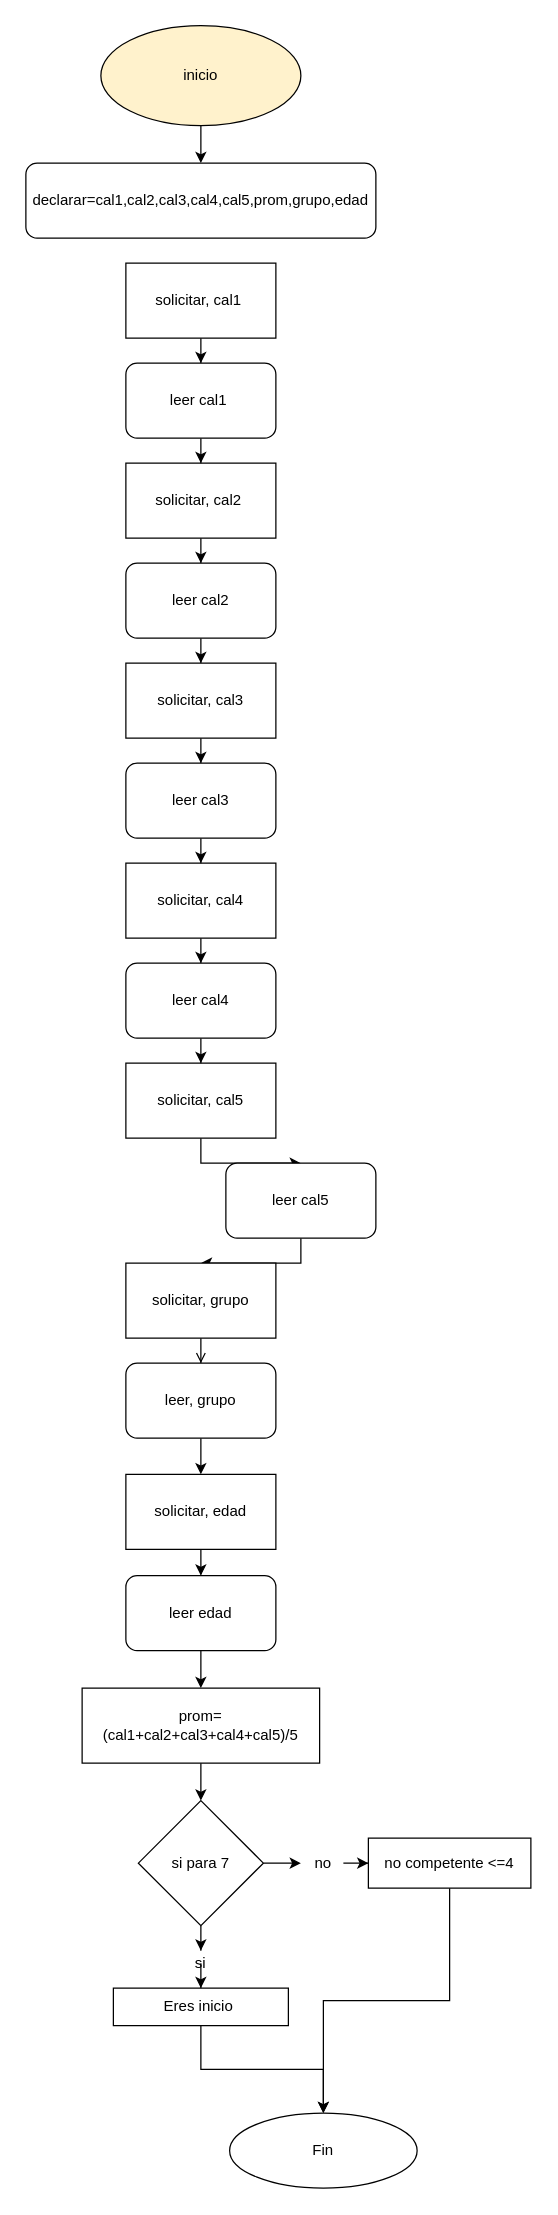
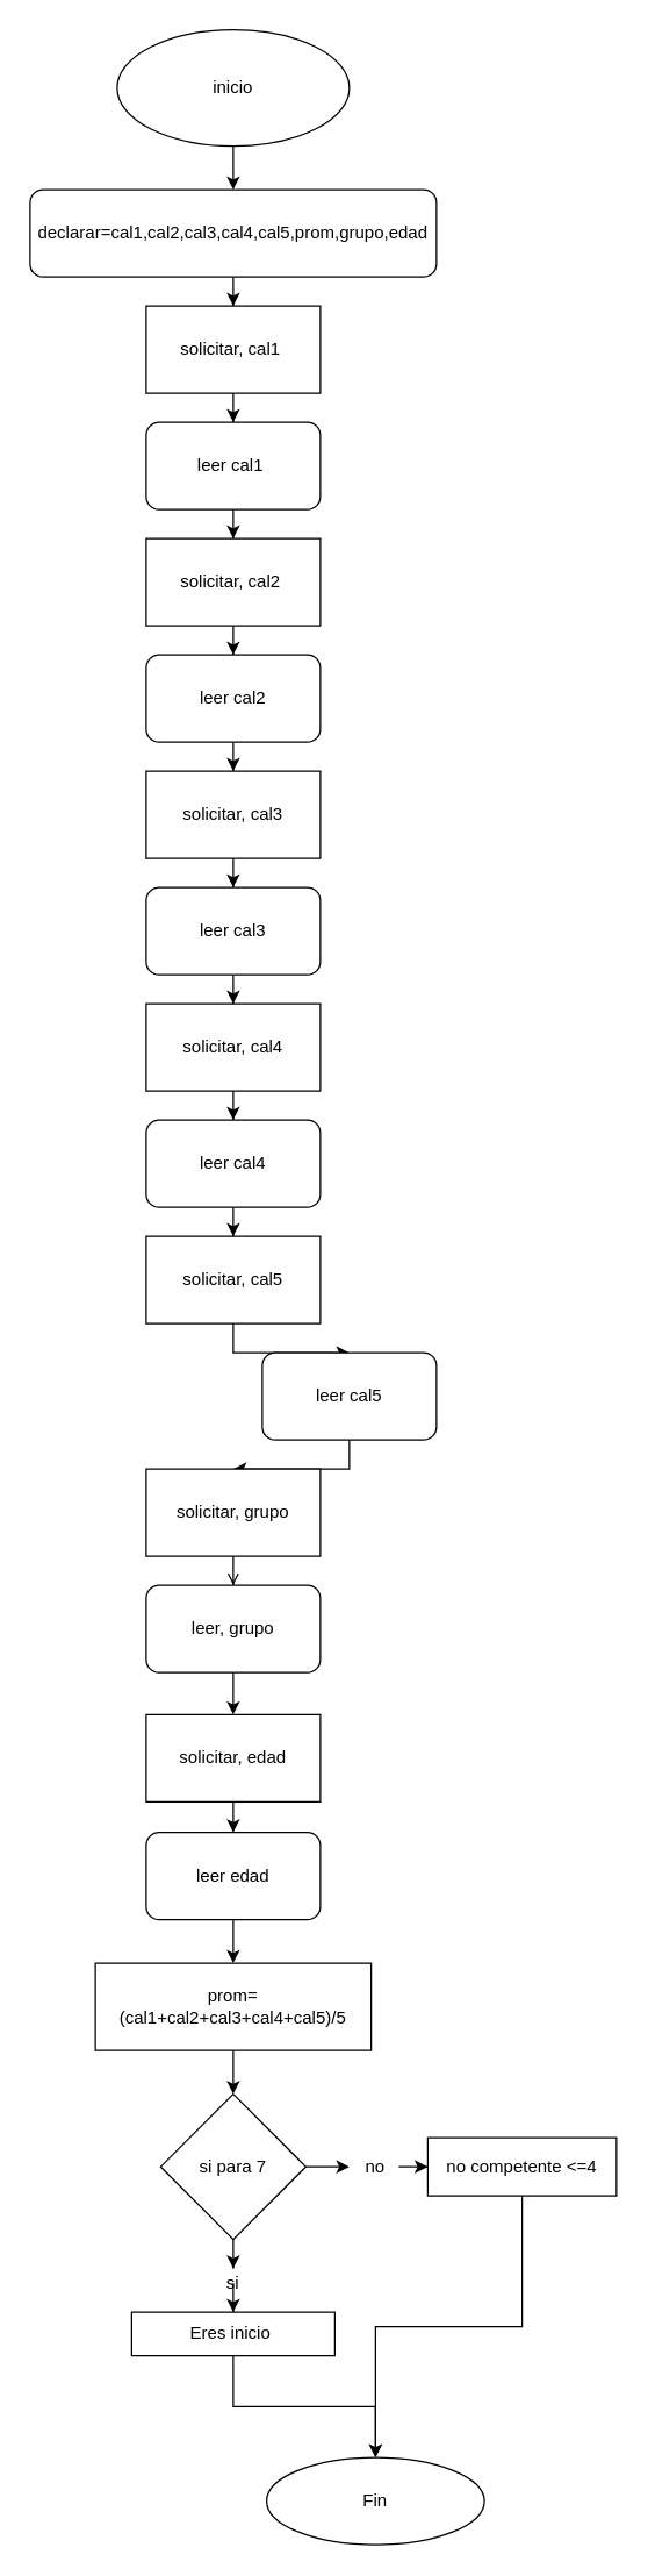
  <mxCell id="0" />
  <mxCell id="1" parent="0" />
  <mxCell id="2" value="" style="edgeStyle=orthogonalEdgeStyle;rounded=0;orthogonalLoop=1;jettySize=auto;html=1;" edge="1" parent="1" source="3" target="5"><mxGeometry relative="1" as="geometry" /></mxCell>
- <mxCell id="3" value="inicio" style="ellipse;whiteSpace=wrap;html=1;fillColor=#fff2cc;" vertex="1" parent="1"><mxGeometry x="80" y="20" width="160" height="80" as="geometry" /></mxCell>
+ <mxCell id="3" value="inicio" style="ellipse;whiteSpace=wrap;html=1;" vertex="1" parent="1"><mxGeometry x="80" y="20" width="160" height="80" as="geometry" /></mxCell>
+ <mxCell id="4" value="" style="edgeStyle=orthogonalEdgeStyle;rounded=0;orthogonalLoop=1;jettySize=auto;html=1;" edge="1" parent="1" source="5" target="7"><mxGeometry relative="1" as="geometry" /></mxCell>
  <mxCell id="5" value="declarar=cal1,cal2,cal3,cal4,cal5,prom,grupo,edad" style="rounded=1;whiteSpace=wrap;html=1;" vertex="1" parent="1"><mxGeometry x="20" y="130" width="280" height="60" as="geometry" /></mxCell>
  <mxCell id="6" value="" style="edgeStyle=orthogonalEdgeStyle;rounded=0;orthogonalLoop=1;jettySize=auto;html=1;" edge="1" parent="1" source="7" target="11"><mxGeometry relative="1" as="geometry" /></mxCell>
  <mxCell id="7" value="solicitar, cal1&amp;nbsp;" style="rounded=0;whiteSpace=wrap;html=1;" vertex="1" parent="1"><mxGeometry x="100" y="210" width="120" height="60" as="geometry" /></mxCell>
  <mxCell id="8" value="" style="edgeStyle=orthogonalEdgeStyle;rounded=0;orthogonalLoop=1;jettySize=auto;html=1;" edge="1" parent="1" source="9" target="13"><mxGeometry relative="1" as="geometry" /></mxCell>
  <mxCell id="9" value="solicitar, cal2&amp;nbsp;" style="rounded=0;whiteSpace=wrap;html=1;" vertex="1" parent="1"><mxGeometry x="100" y="370" width="120" height="60" as="geometry" /></mxCell>
  <mxCell id="10" value="" style="edgeStyle=orthogonalEdgeStyle;rounded=0;orthogonalLoop=1;jettySize=auto;html=1;" edge="1" parent="1" source="11" target="9"><mxGeometry relative="1" as="geometry" /></mxCell>
  <mxCell id="11" value="leer cal1&amp;nbsp;" style="rounded=1;whiteSpace=wrap;html=1;" vertex="1" parent="1"><mxGeometry x="100" y="290" width="120" height="60" as="geometry" /></mxCell>
  <mxCell id="12" value="" style="edgeStyle=orthogonalEdgeStyle;rounded=0;orthogonalLoop=1;jettySize=auto;html=1;" edge="1" parent="1" source="13" target="19"><mxGeometry relative="1" as="geometry" /></mxCell>
  <mxCell id="13" value="leer cal2" style="rounded=1;whiteSpace=wrap;html=1;" vertex="1" parent="1"><mxGeometry x="100" y="450" width="120" height="60" as="geometry" /></mxCell>
  <mxCell id="14" value="" style="edgeStyle=orthogonalEdgeStyle;rounded=0;orthogonalLoop=1;jettySize=auto;html=1;" edge="1" parent="1" source="15" target="21"><mxGeometry relative="1" as="geometry" /></mxCell>
  <mxCell id="15" value="solicitar, cal5" style="rounded=0;whiteSpace=wrap;html=1;" vertex="1" parent="1"><mxGeometry x="100" y="850" width="120" height="60" as="geometry" /></mxCell>
  <mxCell id="16" value="" style="edgeStyle=orthogonalEdgeStyle;rounded=0;orthogonalLoop=1;jettySize=auto;html=1;" edge="1" parent="1" source="17" target="23"><mxGeometry relative="1" as="geometry" /></mxCell>
  <mxCell id="17" value="solicitar, cal4" style="rounded=0;whiteSpace=wrap;html=1;" vertex="1" parent="1"><mxGeometry x="100" y="690" width="120" height="60" as="geometry" /></mxCell>
  <mxCell id="18" value="" style="edgeStyle=orthogonalEdgeStyle;rounded=0;orthogonalLoop=1;jettySize=auto;html=1;" edge="1" parent="1" source="19" target="25"><mxGeometry relative="1" as="geometry" /></mxCell>
  <mxCell id="19" value="solicitar, cal3" style="rounded=0;whiteSpace=wrap;html=1;" vertex="1" parent="1"><mxGeometry x="100" y="530" width="120" height="60" as="geometry" /></mxCell>
  <mxCell id="20" value="" style="edgeStyle=orthogonalEdgeStyle;rounded=0;orthogonalLoop=1;jettySize=auto;html=1;" edge="1" parent="1" source="21" target="27"><mxGeometry relative="1" as="geometry" /></mxCell>
  <mxCell id="21" value="leer cal5" style="rounded=1;whiteSpace=wrap;html=1;" vertex="1" parent="1"><mxGeometry x="180" y="930" width="120" height="60" as="geometry" /></mxCell>
  <mxCell id="22" value="" style="edgeStyle=orthogonalEdgeStyle;rounded=0;orthogonalLoop=1;jettySize=auto;html=1;" edge="1" parent="1" source="23" target="15"><mxGeometry relative="1" as="geometry" /></mxCell>
  <mxCell id="23" value="leer cal4" style="rounded=1;whiteSpace=wrap;html=1;" vertex="1" parent="1"><mxGeometry x="100" y="770" width="120" height="60" as="geometry" /></mxCell>
  <mxCell id="24" value="" style="edgeStyle=orthogonalEdgeStyle;rounded=0;orthogonalLoop=1;jettySize=auto;html=1;" edge="1" parent="1" source="25" target="17"><mxGeometry relative="1" as="geometry" /></mxCell>
  <mxCell id="25" value="leer cal3" style="rounded=1;whiteSpace=wrap;html=1;" vertex="1" parent="1"><mxGeometry x="100" y="610" width="120" height="60" as="geometry" /></mxCell>
  <mxCell id="26" value="" style="edgeStyle=orthogonalEdgeStyle;rounded=0;orthogonalLoop=1;jettySize=auto;html=1;endArrow=open;" edge="1" parent="1" source="27" target="35"><mxGeometry relative="1" as="geometry" /></mxCell>
  <mxCell id="27" value="solicitar, grupo" style="rounded=0;whiteSpace=wrap;html=1;" vertex="1" parent="1"><mxGeometry x="100" y="1010" width="120" height="60" as="geometry" /></mxCell>
  <mxCell id="28" value="" style="edgeStyle=orthogonalEdgeStyle;rounded=0;orthogonalLoop=1;jettySize=auto;html=1;" edge="1" parent="1" source="29" target="33"><mxGeometry relative="1" as="geometry" /></mxCell>
  <mxCell id="29" value="solicitar, edad" style="rounded=0;whiteSpace=wrap;html=1;" vertex="1" parent="1"><mxGeometry x="100" y="1179" width="120" height="60" as="geometry" /></mxCell>
  <mxCell id="30" value="" style="edgeStyle=orthogonalEdgeStyle;rounded=0;orthogonalLoop=1;jettySize=auto;html=1;" edge="1" parent="1" source="31" target="38"><mxGeometry relative="1" as="geometry" /></mxCell>
  <mxCell id="31" value="prom=(cal1+cal2+cal3+cal4+cal5)/5" style="rounded=0;whiteSpace=wrap;html=1;" vertex="1" parent="1"><mxGeometry x="65" y="1350" width="190" height="60" as="geometry" /></mxCell>
  <mxCell id="32" value="" style="edgeStyle=orthogonalEdgeStyle;rounded=0;orthogonalLoop=1;jettySize=auto;html=1;" edge="1" parent="1" source="33" target="31"><mxGeometry relative="1" as="geometry" /></mxCell>
  <mxCell id="33" value="leer edad" style="rounded=1;whiteSpace=wrap;html=1;" vertex="1" parent="1"><mxGeometry x="100" y="1260" width="120" height="60" as="geometry" /></mxCell>
  <mxCell id="34" value="" style="edgeStyle=orthogonalEdgeStyle;rounded=0;orthogonalLoop=1;jettySize=auto;html=1;" edge="1" parent="1" source="35" target="29"><mxGeometry relative="1" as="geometry" /></mxCell>
  <mxCell id="35" value="leer, grupo" style="rounded=1;whiteSpace=wrap;html=1;" vertex="1" parent="1"><mxGeometry x="100" y="1090" width="120" height="60" as="geometry" /></mxCell>
  <mxCell id="36" value="" style="edgeStyle=orthogonalEdgeStyle;rounded=0;orthogonalLoop=1;jettySize=auto;html=1;" edge="1" parent="1" source="38" target="42"><mxGeometry relative="1" as="geometry" /></mxCell>
  <mxCell id="37" value="" style="edgeStyle=orthogonalEdgeStyle;rounded=0;orthogonalLoop=1;jettySize=auto;html=1;" edge="1" parent="1" source="38" target="40"><mxGeometry relative="1" as="geometry" /></mxCell>
  <mxCell id="38" value="si para 7" style="rhombus;whiteSpace=wrap;html=1;" vertex="1" parent="1"><mxGeometry x="110" y="1440" width="100" height="100" as="geometry" /></mxCell>
  <mxCell id="39" value="" style="edgeStyle=orthogonalEdgeStyle;rounded=0;orthogonalLoop=1;jettySize=auto;html=1;" edge="1" parent="1" source="40" target="46"><mxGeometry relative="1" as="geometry" /></mxCell>
  <mxCell id="40" value="si" style="text;html=1;strokeColor=none;fillColor=none;align=center;verticalAlign=middle;whiteSpace=wrap;rounded=0;" vertex="1" parent="1"><mxGeometry x="140" y="1560" width="40" height="20" as="geometry" /></mxCell>
  <mxCell id="41" value="" style="edgeStyle=orthogonalEdgeStyle;rounded=0;orthogonalLoop=1;jettySize=auto;html=1;" edge="1" parent="1" source="42" target="44"><mxGeometry relative="1" as="geometry" /></mxCell>
  <mxCell id="42" value="no" style="text;html=1;strokeColor=none;fillColor=none;align=center;verticalAlign=middle;whiteSpace=wrap;rounded=0;" vertex="1" parent="1"><mxGeometry x="240" y="1475" width="36" height="30" as="geometry" /></mxCell>
  <mxCell id="43" style="edgeStyle=orthogonalEdgeStyle;rounded=0;orthogonalLoop=1;jettySize=auto;html=1;exitX=0.5;exitY=1;exitDx=0;exitDy=0;" edge="1" parent="1" source="44" target="47"><mxGeometry relative="1" as="geometry" /></mxCell>
  <mxCell id="44" value="no competente &amp;lt;=4" style="rounded=0;whiteSpace=wrap;html=1;" vertex="1" parent="1"><mxGeometry x="294" y="1470" width="130" height="40" as="geometry" /></mxCell>
  <mxCell id="45" style="edgeStyle=orthogonalEdgeStyle;rounded=0;orthogonalLoop=1;jettySize=auto;html=1;exitX=0.5;exitY=1;exitDx=0;exitDy=0;" edge="1" parent="1" source="46" target="47"><mxGeometry relative="1" as="geometry" /></mxCell>
  <mxCell id="46" value="Eres inicio&amp;nbsp;" style="rounded=0;whiteSpace=wrap;html=1;" vertex="1" parent="1"><mxGeometry x="90" y="1590" width="140" height="30" as="geometry" /></mxCell>
  <mxCell id="47" value="Fin" style="ellipse;whiteSpace=wrap;html=1;" vertex="1" parent="1"><mxGeometry x="183" y="1690" width="150" height="60" as="geometry" /></mxCell>
